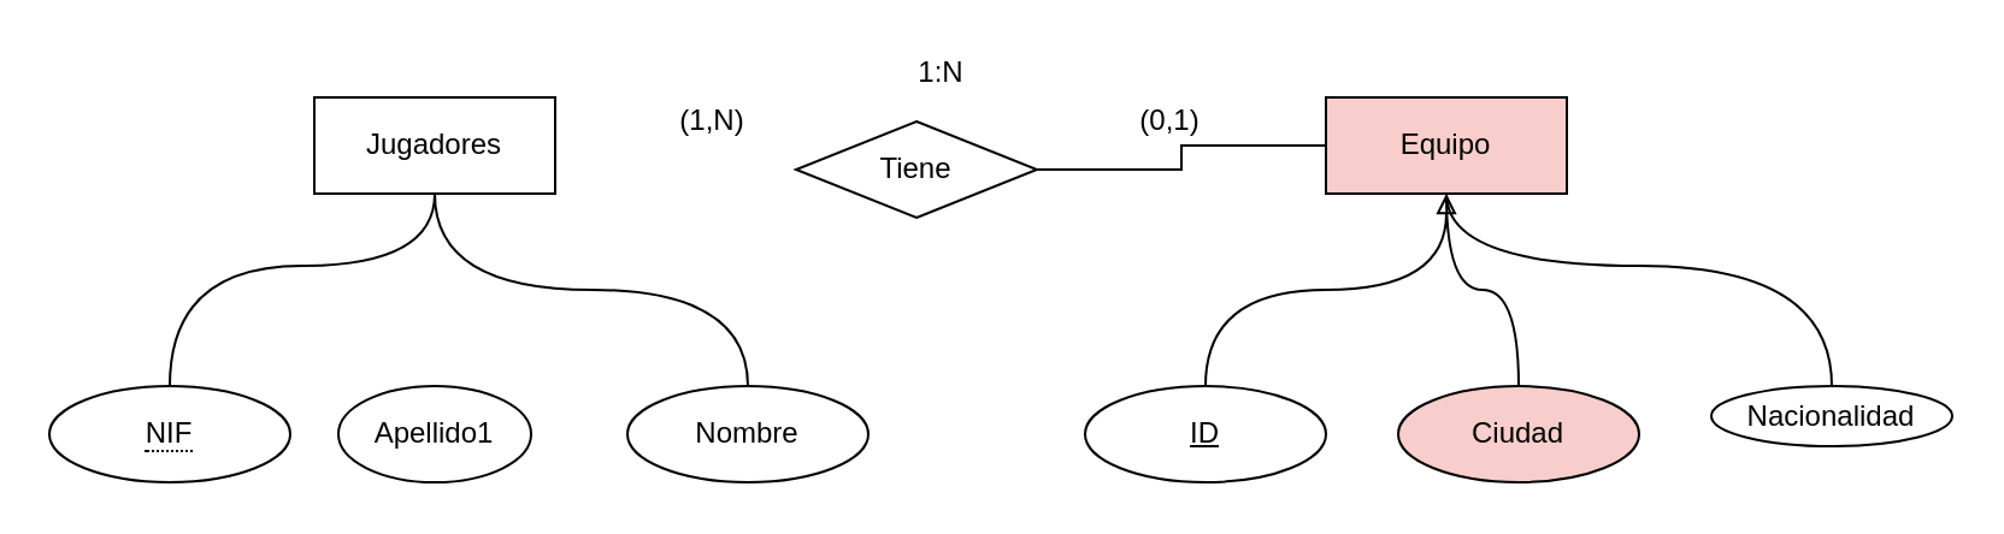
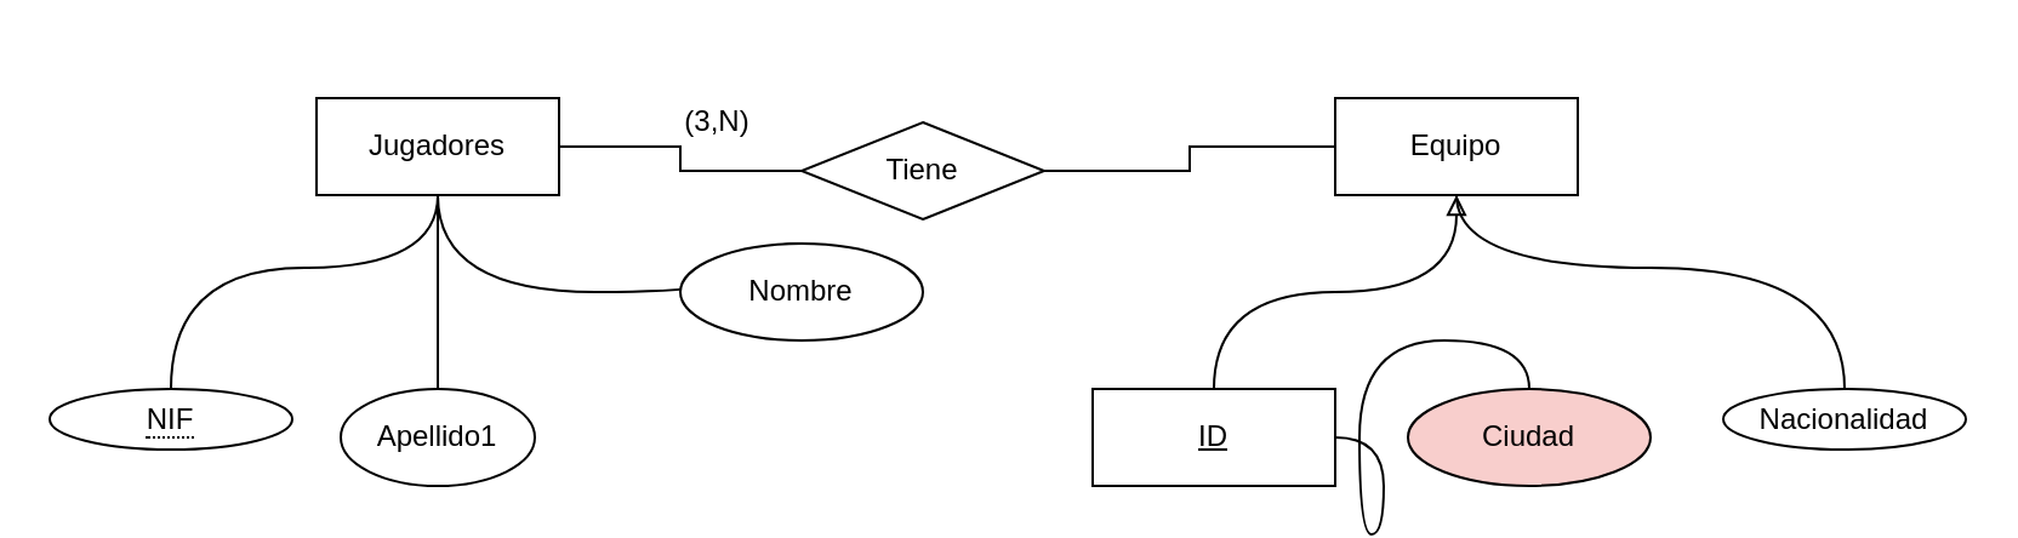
  <mxCell id="0" />
  <mxCell id="1" parent="0" />
  <mxCell id="2" value="Jugadores" style="whiteSpace=wrap;html=1;align=center;" parent="1" vertex="1"><mxGeometry x="130" y="40" width="100" height="40" as="geometry" /></mxCell>
- <mxCell id="3" value="Equipo" style="whiteSpace=wrap;html=1;align=center;fillColor=#f8cecc;" parent="1" vertex="1"><mxGeometry x="550" y="40" width="100" height="40" as="geometry" /></mxCell>
+ <mxCell id="3" value="Equipo" style="whiteSpace=wrap;html=1;align=center;" parent="1" vertex="1"><mxGeometry x="550" y="40" width="100" height="40" as="geometry" /></mxCell>
+ <mxCell id="4" style="edgeStyle=orthogonalEdgeStyle;rounded=0;orthogonalLoop=1;jettySize=auto;html=1;exitX=0;exitY=0.5;exitDx=0;exitDy=0;endArrow=none;endFill=0;entryX=1;entryY=0.5;entryDx=0;entryDy=0;" parent="1" source="6" target="2" edge="1"><mxGeometry relative="1" as="geometry"><mxPoint x="300" y="60" as="targetPoint" /></mxGeometry></mxCell>
  <mxCell id="5" style="edgeStyle=orthogonalEdgeStyle;rounded=0;orthogonalLoop=1;jettySize=auto;html=1;endArrow=none;endFill=0;" parent="1" source="6" target="3" edge="1"><mxGeometry relative="1" as="geometry" /></mxCell>
  <mxCell id="6" value="Tiene" style="shape=rhombus;perimeter=rhombusPerimeter;whiteSpace=wrap;html=1;align=center;" parent="1" vertex="1"><mxGeometry x="330" y="50" width="100" height="40" as="geometry" /></mxCell>
  <mxCell id="7" style="edgeStyle=orthogonalEdgeStyle;curved=1;rounded=0;orthogonalLoop=1;jettySize=auto;html=1;entryX=0.5;entryY=1;entryDx=0;entryDy=0;endArrow=none;endFill=0;exitX=0.5;exitY=0;exitDx=0;exitDy=0;" parent="1" source="8" target="2" edge="1"><mxGeometry relative="1" as="geometry"><Array as="points"><mxPoint x="70" y="110" /><mxPoint x="180" y="110" /></Array></mxGeometry></mxCell>
- <mxCell id="8" value="&lt;span style=&quot;border-bottom: 1px dotted&quot;&gt;NIF&lt;/span&gt;" style="ellipse;whiteSpace=wrap;html=1;align=center;" parent="1" vertex="1"><mxGeometry x="20" y="160" width="100" height="40" as="geometry" /></mxCell>
+ <mxCell id="8" value="&lt;span style=&quot;border-bottom: 1px dotted&quot;&gt;NIF&lt;/span&gt;" style="ellipse;whiteSpace=wrap;html=1;align=center;" parent="1" vertex="1"><mxGeometry x="20" y="160" width="100" height="25" as="geometry" /></mxCell>
  <mxCell id="9" style="edgeStyle=orthogonalEdgeStyle;curved=1;rounded=0;orthogonalLoop=1;jettySize=auto;html=1;endArrow=none;endFill=0;exitX=0.5;exitY=0;exitDx=0;exitDy=0;" parent="1" source="10" edge="1"><mxGeometry relative="1" as="geometry"><mxPoint x="180" y="80" as="targetPoint" /><Array as="points"><mxPoint x="310" y="120" /><mxPoint x="180" y="120" /></Array></mxGeometry></mxCell>
- <mxCell id="10" value="Nombre" style="ellipse;whiteSpace=wrap;html=1;align=center;" parent="1" vertex="1"><mxGeometry x="260" y="160" width="100" height="40" as="geometry" /></mxCell>
+ <mxCell id="10" value="Nombre" style="ellipse;whiteSpace=wrap;html=1;align=center;" parent="1" vertex="1"><mxGeometry x="280" y="100" width="100" height="40" as="geometry" /></mxCell>
+ <mxCell id="11" style="edgeStyle=orthogonalEdgeStyle;rounded=0;orthogonalLoop=1;jettySize=auto;html=1;exitX=0.5;exitY=0;exitDx=0;exitDy=0;endArrow=none;endFill=0;curved=1;entryX=0.5;entryY=1;entryDx=0;entryDy=0;" parent="1" source="12" target="2" edge="1"><mxGeometry relative="1" as="geometry"><mxPoint x="180" y="100" as="targetPoint" /></mxGeometry></mxCell>
  <mxCell id="12" value="Apellido1" style="ellipse;whiteSpace=wrap;html=1;align=center;" parent="1" vertex="1"><mxGeometry x="140" y="160" width="80" height="40" as="geometry" /></mxCell>
  <mxCell id="13" style="edgeStyle=orthogonalEdgeStyle;curved=1;rounded=0;orthogonalLoop=1;jettySize=auto;html=1;endArrow=none;endFill=0;exitX=0.5;exitY=0;exitDx=0;exitDy=0;" parent="1" source="14" edge="1"><mxGeometry relative="1" as="geometry"><mxPoint x="600" y="80" as="targetPoint" /><Array as="points"><mxPoint x="760" y="110" /><mxPoint x="600" y="110" /></Array></mxGeometry></mxCell>
  <mxCell id="14" value="Nacionalidad" style="ellipse;whiteSpace=wrap;html=1;align=center;" parent="1" vertex="1"><mxGeometry x="710" y="160" width="100" height="25" as="geometry" /></mxCell>
  <mxCell id="15" style="edgeStyle=orthogonalEdgeStyle;curved=1;rounded=0;orthogonalLoop=1;jettySize=auto;html=1;exitX=0.5;exitY=0;exitDx=0;exitDy=0;entryX=0.5;entryY=1;entryDx=0;entryDy=0;endArrow=block;endFill=0;" parent="1" source="16" target="3" edge="1"><mxGeometry relative="1" as="geometry" /></mxCell>
- <mxCell id="16" value="ID" style="ellipse;whiteSpace=wrap;html=1;align=center;fontStyle=4;" parent="1" vertex="1"><mxGeometry x="450" y="160" width="100" height="40" as="geometry" /></mxCell>
- <mxCell id="17" style="edgeStyle=orthogonalEdgeStyle;curved=1;rounded=0;orthogonalLoop=1;jettySize=auto;html=1;exitX=0.5;exitY=0;exitDx=0;exitDy=0;endArrow=none;endFill=0;entryX=0.5;entryY=1;entryDx=0;entryDy=0;" parent="1" source="18" target="3" edge="1"><mxGeometry relative="1" as="geometry"><mxPoint x="600" y="90" as="targetPoint" /></mxGeometry></mxCell>
+ <mxCell id="16" value="ID" style="whiteSpace=wrap;html=1;align=center;fontStyle=4;rounded=0;" parent="1" vertex="1"><mxGeometry x="450" y="160" width="100" height="40" as="geometry" /></mxCell>
+ <mxCell id="17" style="edgeStyle=orthogonalEdgeStyle;curved=1;rounded=0;orthogonalLoop=1;jettySize=auto;html=1;exitX=0.5;exitY=0;exitDx=0;exitDy=0;endArrow=none;endFill=0;" parent="1" source="18" target="16" edge="1"><mxGeometry relative="1" as="geometry"><mxPoint x="600" y="90" as="targetPoint" /></mxGeometry></mxCell>
  <mxCell id="18" value="Ciudad" style="ellipse;whiteSpace=wrap;html=1;align=center;fillColor=#f8cecc;" parent="1" vertex="1"><mxGeometry x="580" y="160" width="100" height="40" as="geometry" /></mxCell>
- <mxCell id="19" value="(0,1)" style="text;html=1;align=center;verticalAlign=middle;resizable=0;points=[];autosize=1;" parent="1" vertex="1"><mxGeometry x="465" y="40" width="40" height="20" as="geometry" /></mxCell>
- <mxCell id="20" value="(1,N)" style="text;html=1;align=center;verticalAlign=middle;resizable=0;points=[];autosize=1;" parent="1" vertex="1"><mxGeometry x="275" y="40" width="40" height="20" as="geometry" /></mxCell>
- <mxCell id="21" value="1:N" style="text;html=1;align=center;verticalAlign=middle;resizable=0;points=[];autosize=1;" parent="1" vertex="1"><mxGeometry x="375" y="20" width="30" height="20" as="geometry" /></mxCell>
+ <mxCell id="20" value="(3,N)" style="text;html=1;align=center;verticalAlign=middle;resizable=0;points=[];autosize=1;" parent="1" vertex="1"><mxGeometry x="275" y="40" width="40" height="20" as="geometry" /></mxCell>
